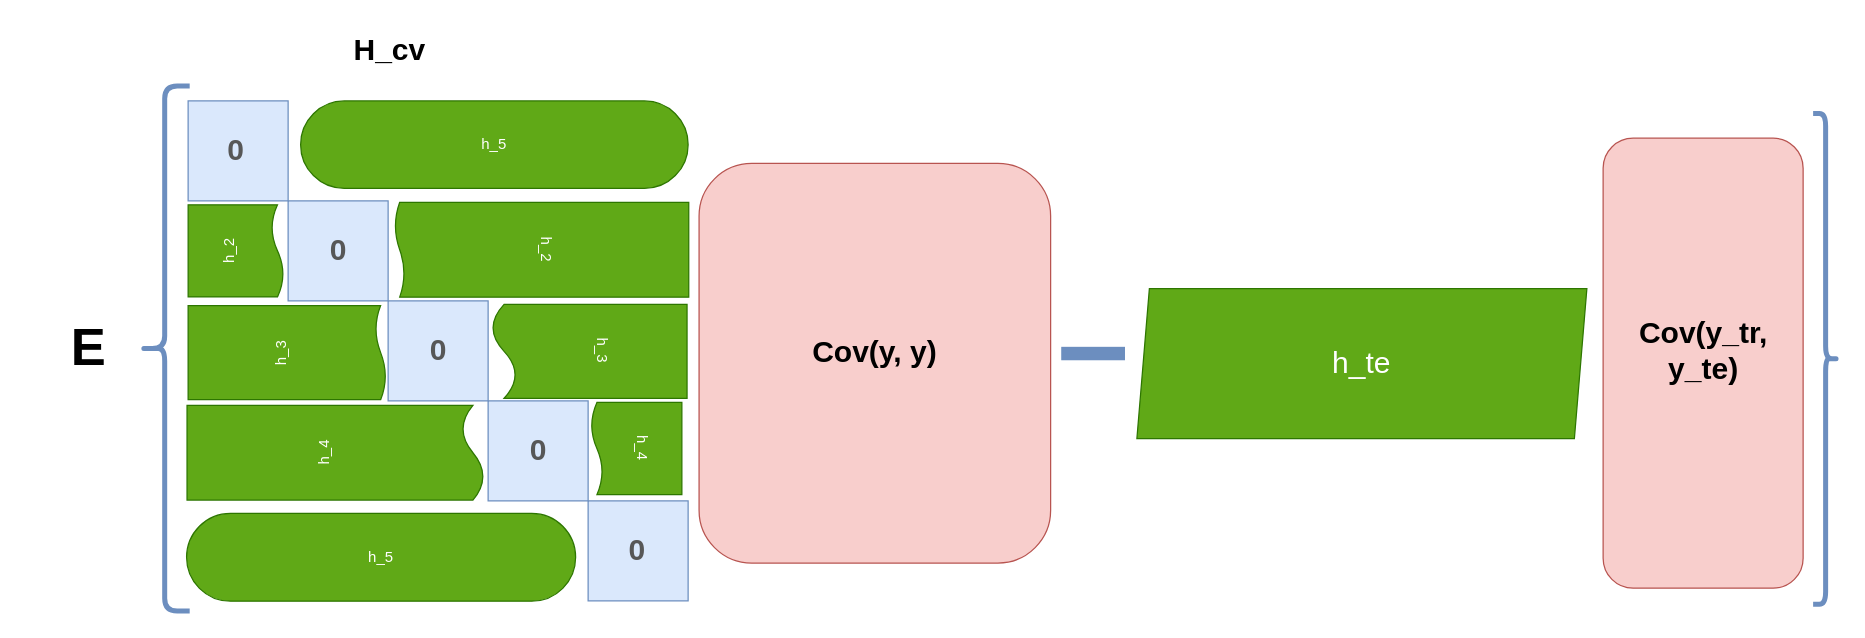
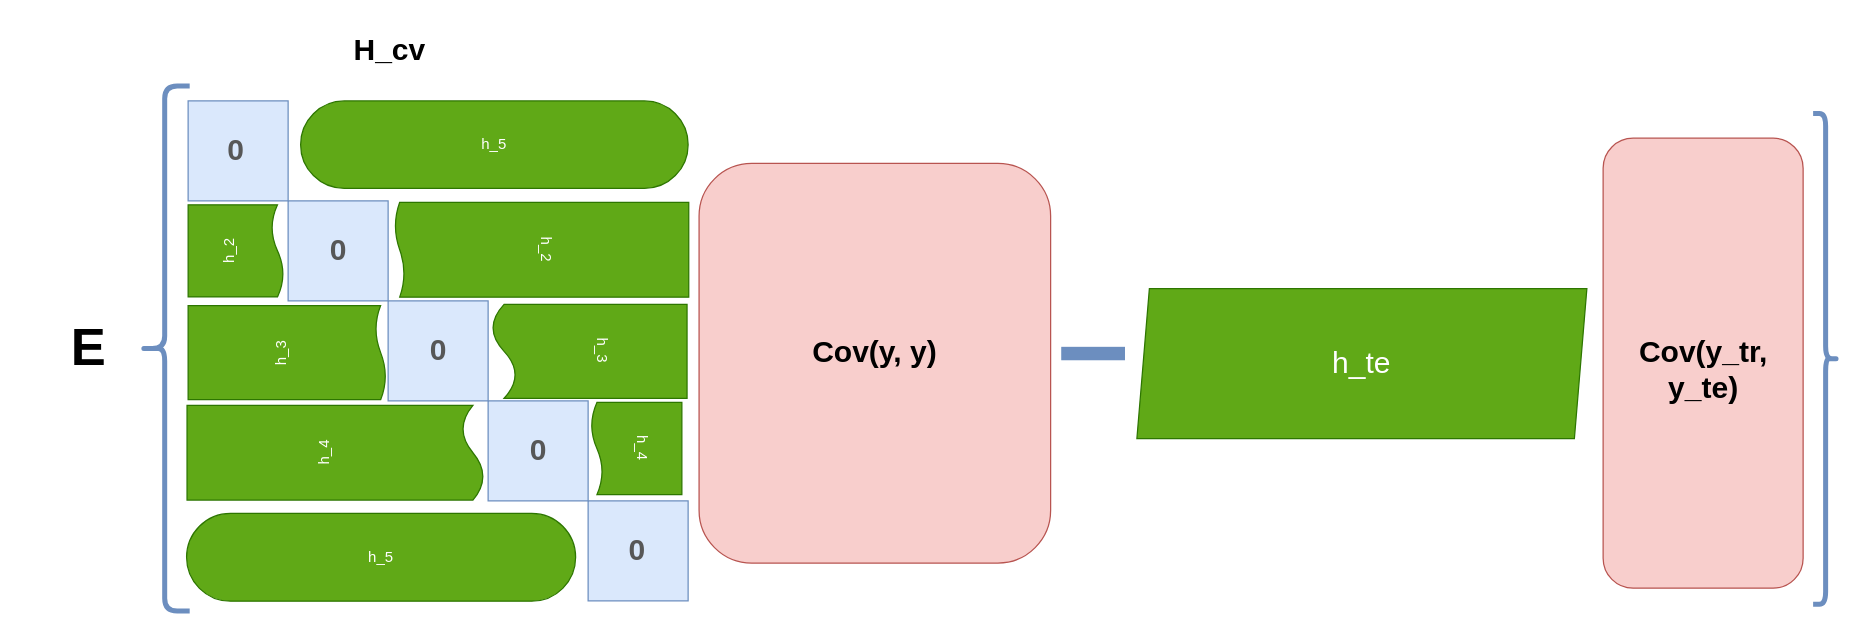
  <mxCell id="0" />
  <mxCell id="1" parent="0" />
  <mxCell id="2" value="H_cv" style="text;strokeColor=none;fillColor=none;html=1;fontSize=24;fontStyle=1;verticalAlign=middle;align=center;" vertex="1" parent="1"><mxGeometry x="261.25" y="20.25" width="100" height="40" as="geometry" /></mxCell>
  <mxCell id="3" value="" style="rounded=1;whiteSpace=wrap;html=1;fillColor=#f8cecc;strokeColor=#b85450;" vertex="1" parent="1"><mxGeometry x="558.76" y="130" width="281.24" height="319.75" as="geometry" /></mxCell>
  <mxCell id="4" value="&lt;font style=&quot;font-size: 24px;&quot;&gt;h_te&lt;/font&gt;" style="shape=parallelogram;perimeter=parallelogramPerimeter;whiteSpace=wrap;html=1;fixedSize=1;size=10;fillColor=#60a917;fontColor=#ffffff;strokeColor=#2D7600;" vertex="1" parent="1"><mxGeometry x="909" y="230.25" width="360" height="120" as="geometry" /></mxCell>
  <mxCell id="5" value="" style="rounded=1;whiteSpace=wrap;html=1;fillColor=#f8cecc;strokeColor=#b85450;" vertex="1" parent="1"><mxGeometry x="1282" y="109.87" width="160" height="360" as="geometry" /></mxCell>
  <mxCell id="6" value="" style="rounded=0;whiteSpace=wrap;html=1;strokeColor=#6C8EBF;fillColor=#6C8EBF;" vertex="1" parent="1"><mxGeometry x="849" y="277.26" width="50" height="9.75" as="geometry" /></mxCell>
  <mxCell id="7" value="&lt;font style=&quot;font-size: 42px;&quot;&gt;E&lt;/font&gt;" style="text;strokeColor=none;fillColor=none;html=1;fontSize=24;fontStyle=1;verticalAlign=middle;align=center;" vertex="1" parent="1"><mxGeometry x="20" y="258" width="100" height="40" as="geometry" /></mxCell>
  <mxCell id="8" value="" style="shape=curlyBracket;whiteSpace=wrap;html=1;rounded=1;labelPosition=left;verticalLabelPosition=middle;align=right;verticalAlign=middle;strokeColor=#6C8EBF;fontSize=42;fillColor=#6C8EBF;strokeWidth=4;" vertex="1" parent="1"><mxGeometry x="111.25" y="68" width="40" height="420" as="geometry" /></mxCell>
  <mxCell id="9" value="" style="shape=curlyBracket;whiteSpace=wrap;html=1;rounded=1;flipH=1;labelPosition=right;verticalLabelPosition=middle;align=left;verticalAlign=middle;strokeColor=#6C8EBF;strokeWidth=4;fontSize=42;fillColor=#6C8EBF;" vertex="1" parent="1"><mxGeometry x="1450" y="90" width="20" height="392.75" as="geometry" /></mxCell>
  <mxCell id="10" value="Cov(y, y)" style="text;strokeColor=none;fillColor=none;html=1;fontSize=24;fontStyle=1;verticalAlign=middle;align=center;strokeWidth=4;" vertex="1" parent="1"><mxGeometry x="649.38" y="261.42" width="100" height="40" as="geometry" /></mxCell>
- <mxCell id="11" value="Cov(y_tr, &lt;br&gt;y_te)" style="text;strokeColor=none;fillColor=none;html=1;fontSize=24;fontStyle=1;verticalAlign=middle;align=center;strokeWidth=4;" vertex="1" parent="1"><mxGeometry x="1312" y="260" width="100" height="40" as="geometry" /></mxCell>
+ <mxCell id="11" value="Cov(y_tr, &lt;br&gt;y_te)" style="text;strokeColor=none;fillColor=none;html=1;fontSize=24;fontStyle=1;verticalAlign=middle;align=center;strokeWidth=4;" vertex="1" parent="1"><mxGeometry x="1312" y="275" width="100" height="40" as="geometry" /></mxCell>
  <mxCell id="12" value="" style="whiteSpace=wrap;html=1;aspect=fixed;fillColor=#dae8fc;strokeColor=#6c8ebf;" vertex="1" parent="1"><mxGeometry x="470" y="400" width="80" height="80" as="geometry" /></mxCell>
  <mxCell id="13" value="" style="whiteSpace=wrap;html=1;aspect=fixed;fillColor=#dae8fc;strokeColor=#6c8ebf;" vertex="1" parent="1"><mxGeometry x="390" y="320" width="80" height="80" as="geometry" /></mxCell>
  <mxCell id="14" value="" style="whiteSpace=wrap;html=1;aspect=fixed;fillColor=#dae8fc;strokeColor=#6c8ebf;" vertex="1" parent="1"><mxGeometry x="310" y="240" width="80" height="80" as="geometry" /></mxCell>
  <mxCell id="15" value="" style="whiteSpace=wrap;html=1;aspect=fixed;fillColor=#dae8fc;strokeColor=#6c8ebf;" vertex="1" parent="1"><mxGeometry x="230" y="160" width="80" height="80" as="geometry" /></mxCell>
  <mxCell id="16" value="" style="whiteSpace=wrap;html=1;aspect=fixed;fillColor=#dae8fc;strokeColor=#6c8ebf;" vertex="1" parent="1"><mxGeometry x="150" y="80" width="80" height="80" as="geometry" /></mxCell>
  <mxCell id="17" value="h_2" style="shape=document;whiteSpace=wrap;html=1;boundedLbl=1;rotation=90;size=0.032;fillColor=#60a917;fontColor=#ffffff;strokeColor=#2D7600;" vertex="1" parent="1"><mxGeometry x="395.07" y="81.56" width="75.87" height="235" as="geometry" /></mxCell>
  <mxCell id="18" value="h_3" style="shape=document;whiteSpace=wrap;html=1;boundedLbl=1;rotation=90;size=0.125;fillColor=#60a917;fontColor=#ffffff;strokeColor=#2D7600;" vertex="1" parent="1"><mxGeometry x="433.48" y="202.28" width="75.18" height="156.13" as="geometry" /></mxCell>
  <mxCell id="19" value="h_4" style="shape=document;whiteSpace=wrap;html=1;boundedLbl=1;rotation=90;size=0.125;fillColor=#60a917;fontColor=#ffffff;strokeColor=#2D7600;" vertex="1" parent="1"><mxGeometry x="471.88" y="321.88" width="73.75" height="72.5" as="geometry" /></mxCell>
  <mxCell id="20" value="h_4" style="shape=document;whiteSpace=wrap;html=1;boundedLbl=1;rotation=-90;size=0.074;fillColor=#60a917;fontColor=#ffffff;strokeColor=#2D7600;" vertex="1" parent="1"><mxGeometry x="230" y="242.75" width="75.75" height="237.5" as="geometry" /></mxCell>
  <mxCell id="21" value="h_3" style="shape=document;whiteSpace=wrap;html=1;boundedLbl=1;rotation=-90;size=0.052;fillColor=#60a917;fontColor=#ffffff;strokeColor=#2D7600;align=center;" vertex="1" parent="1"><mxGeometry x="191.41" y="202.35" width="75.31" height="158.13" as="geometry" /></mxCell>
  <mxCell id="22" value="h_2" style="shape=document;whiteSpace=wrap;html=1;boundedLbl=1;rotation=-90;size=0.125;fillColor=#60a917;fontColor=#ffffff;strokeColor=#2D7600;" vertex="1" parent="1"><mxGeometry x="151.25" y="161.88" width="73.75" height="76.25" as="geometry" /></mxCell>
  <mxCell id="23" value="h_5" style="rounded=1;whiteSpace=wrap;html=1;arcSize=50;fillColor=#60a917;fontColor=#ffffff;strokeColor=#2D7600;" vertex="1" parent="1"><mxGeometry x="148.76" y="410" width="311.24" height="70.25" as="geometry" /></mxCell>
  <mxCell id="24" value="&lt;font color=&quot;#575757&quot;&gt;0&lt;/font&gt;" style="text;html=1;fontSize=24;fontStyle=1;verticalAlign=middle;align=center;" vertex="1" parent="1"><mxGeometry x="220" y="180.25" width="100" height="40" as="geometry" /></mxCell>
  <mxCell id="25" value="&lt;font color=&quot;#575757&quot;&gt;0&lt;/font&gt;" style="text;html=1;fontSize=24;fontStyle=1;verticalAlign=middle;align=center;" vertex="1" parent="1"><mxGeometry x="300" y="260.25" width="100" height="40" as="geometry" /></mxCell>
  <mxCell id="26" value="&lt;font color=&quot;#575757&quot;&gt;0&lt;/font&gt;" style="text;html=1;fontSize=24;fontStyle=1;verticalAlign=middle;align=center;" vertex="1" parent="1"><mxGeometry x="379.5" y="340.25" width="100" height="40" as="geometry" /></mxCell>
  <mxCell id="27" value="&lt;font color=&quot;#575757&quot;&gt;0&lt;/font&gt;" style="text;html=1;fontSize=24;fontStyle=1;verticalAlign=middle;align=center;" vertex="1" parent="1"><mxGeometry x="458.76" y="420.25" width="100" height="40" as="geometry" /></mxCell>
  <mxCell id="28" value="h_5" style="rounded=1;whiteSpace=wrap;html=1;arcSize=50;fillColor=#60a917;fontColor=#ffffff;strokeColor=#2D7600;" vertex="1" parent="1"><mxGeometry x="240" y="80" width="310" height="70" as="geometry" /></mxCell>
  <mxCell id="29" value="&lt;font color=&quot;#575757&quot;&gt;0&lt;/font&gt;" style="text;html=1;fontSize=24;fontStyle=1;verticalAlign=middle;align=center;" vertex="1" parent="1"><mxGeometry x="138.12" y="100" width="100" height="40" as="geometry" /></mxCell>
